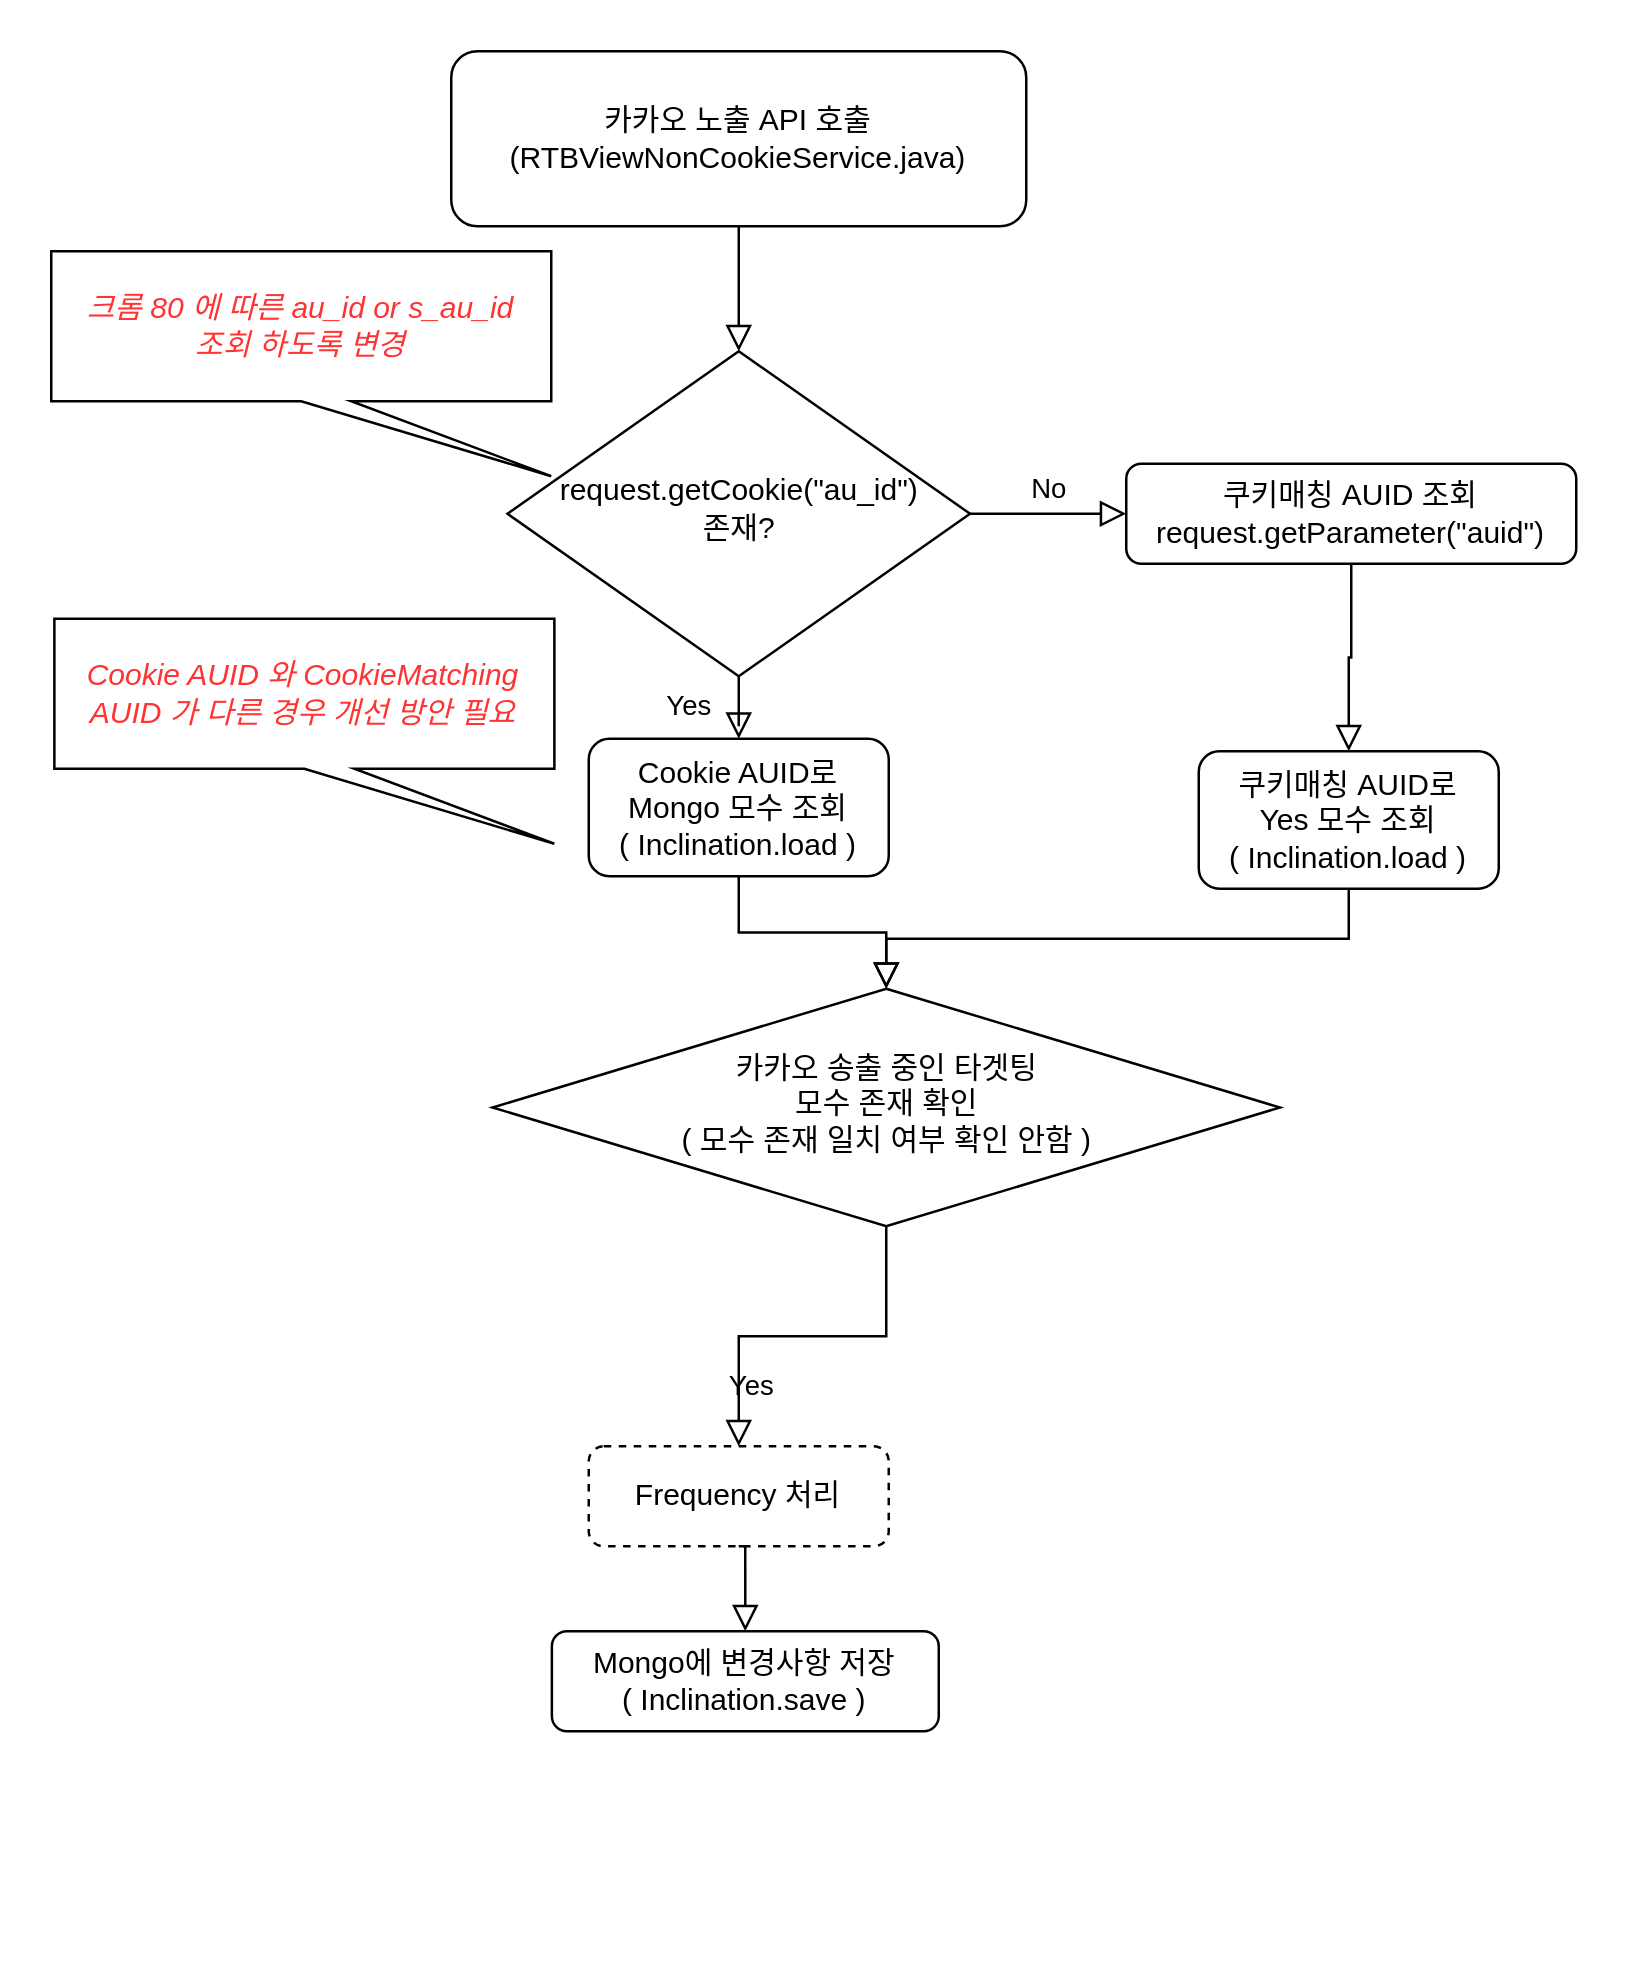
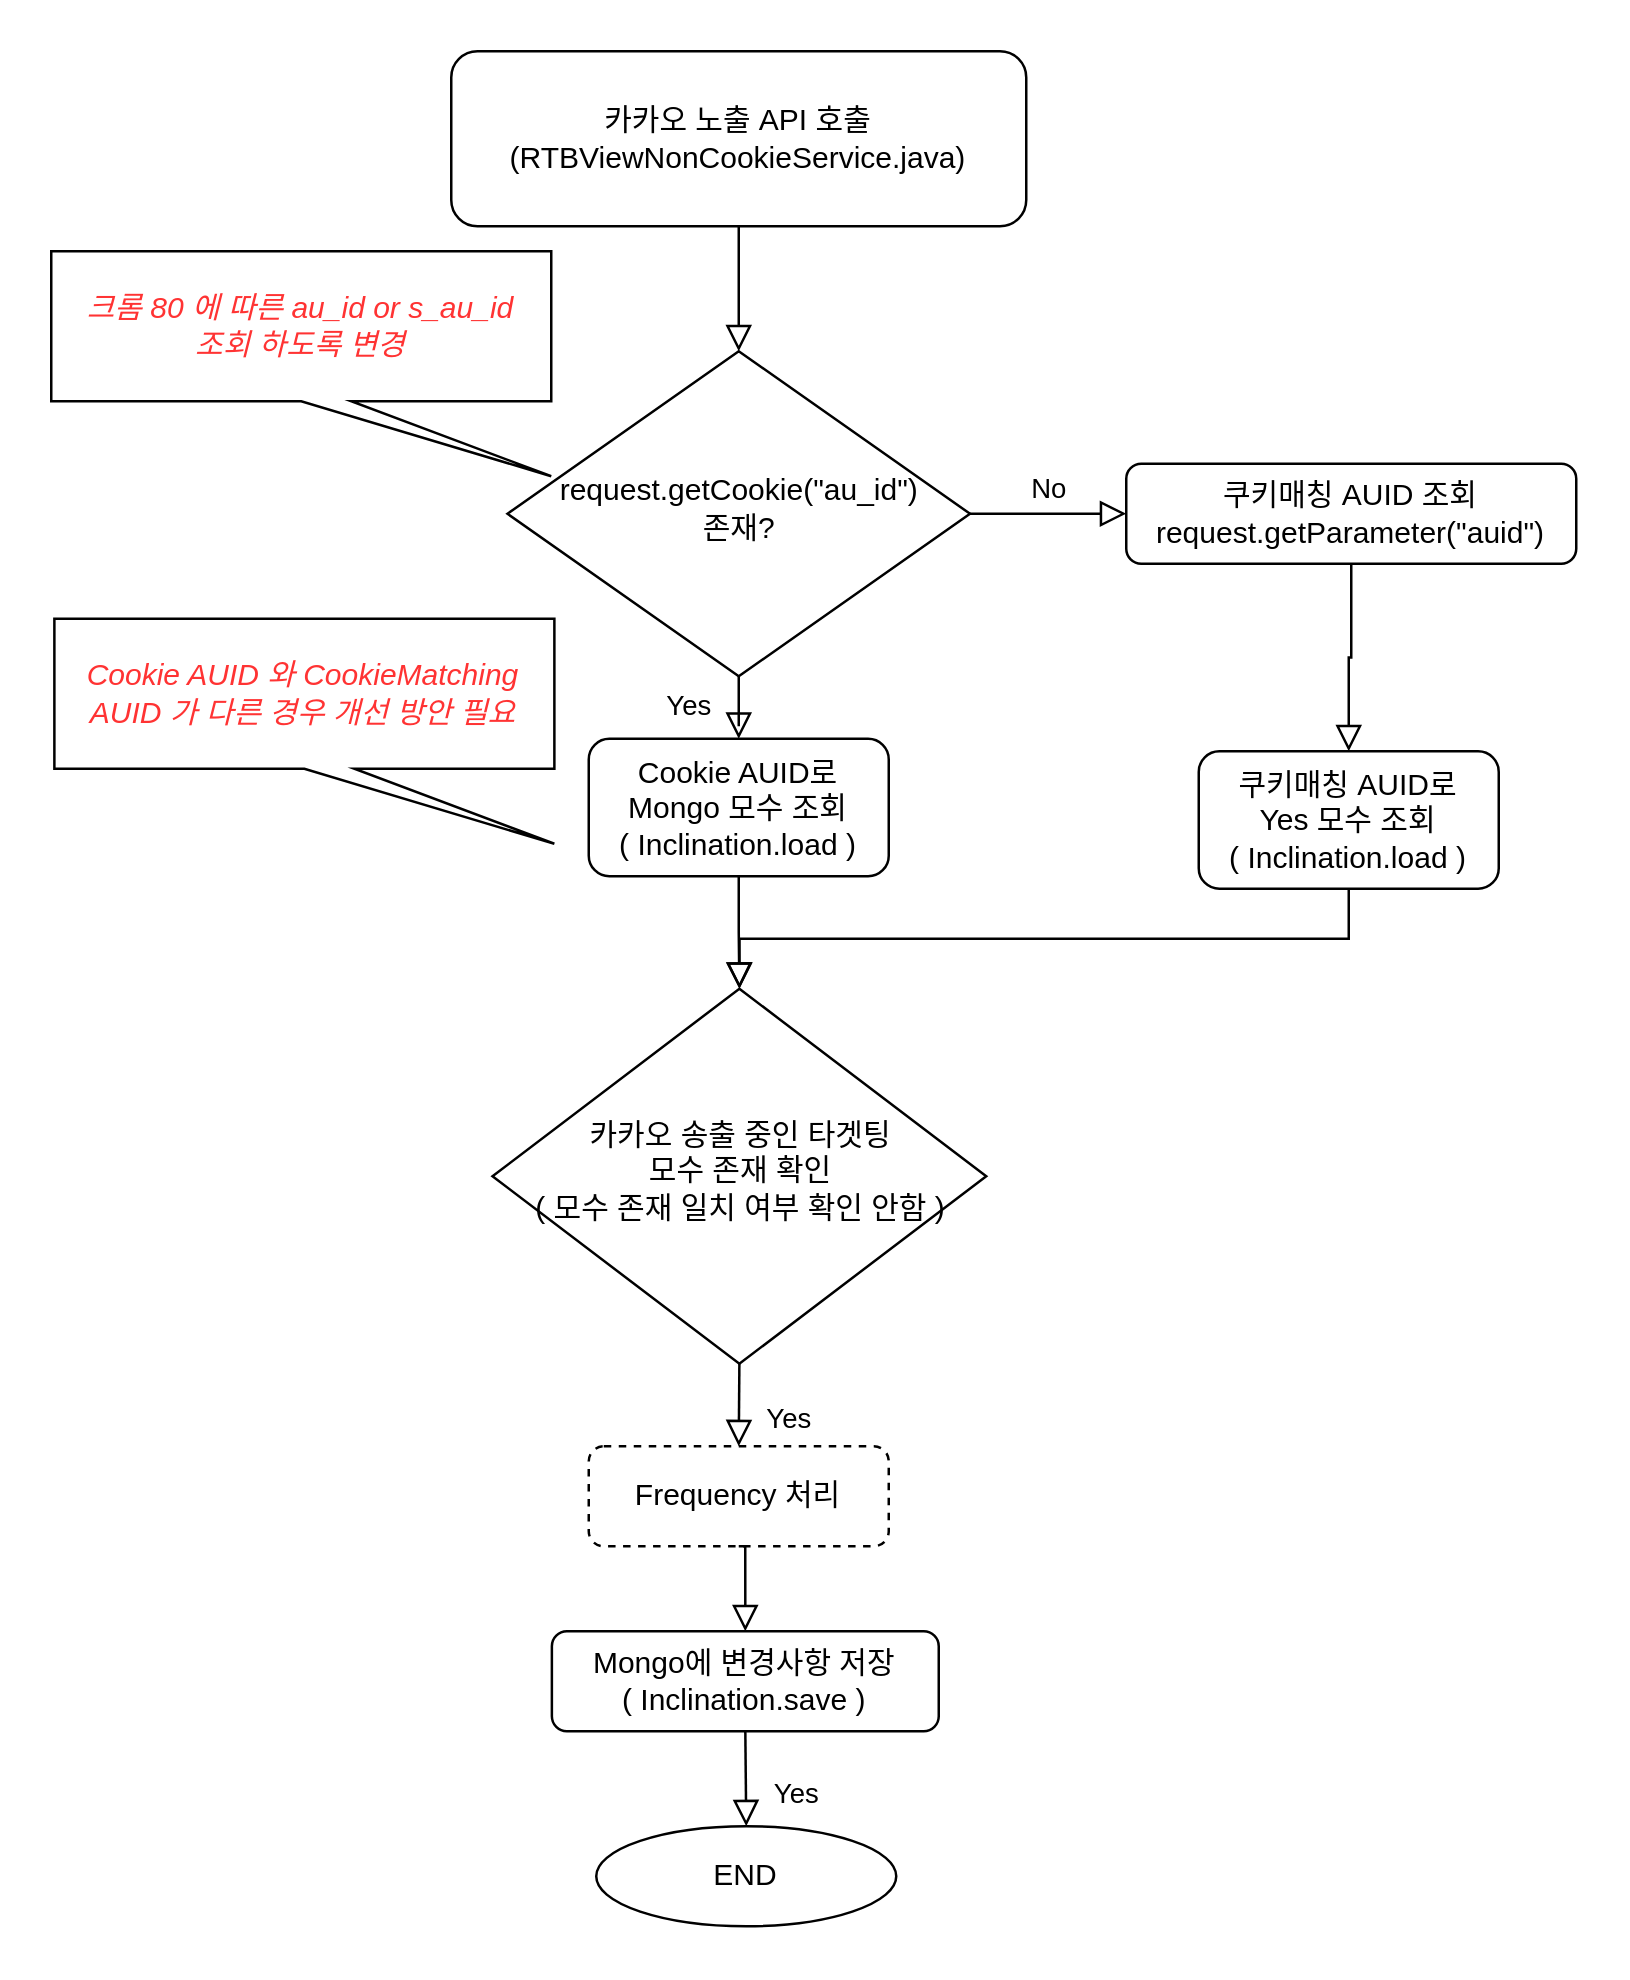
  <mxCell id="0" />
  <mxCell id="1" parent="0" />
  <mxCell id="2" value="" style="rounded=0;html=1;jettySize=auto;orthogonalLoop=1;fontSize=11;endArrow=block;endFill=0;endSize=8;strokeWidth=1;shadow=0;labelBackgroundColor=none;edgeStyle=orthogonalEdgeStyle;" parent="1" source="3" target="6" edge="1"><mxGeometry relative="1" as="geometry" /></mxCell>
  <mxCell id="3" value="카카오 노출 API 호출&lt;br&gt;(RTBViewNonCookieService.java)" style="rounded=1;whiteSpace=wrap;html=1;fontSize=12;glass=0;strokeWidth=1;shadow=0;" parent="1" vertex="1"><mxGeometry x="180" y="20" width="230" height="70" as="geometry" /></mxCell>
  <mxCell id="4" value="Yes" style="rounded=0;html=1;jettySize=auto;orthogonalLoop=1;fontSize=11;endArrow=block;endFill=0;endSize=8;strokeWidth=1;shadow=0;labelBackgroundColor=none;edgeStyle=orthogonalEdgeStyle;entryX=0.5;entryY=0;entryDx=0;entryDy=0;" parent="1" source="6" target="9" edge="1"><mxGeometry y="20" relative="1" as="geometry"><mxPoint as="offset" /><mxPoint x="295.029" y="290.023" as="targetPoint" /></mxGeometry></mxCell>
  <mxCell id="5" value="No" style="edgeStyle=orthogonalEdgeStyle;rounded=0;html=1;jettySize=auto;orthogonalLoop=1;fontSize=11;endArrow=block;endFill=0;endSize=8;strokeWidth=1;shadow=0;labelBackgroundColor=none;" parent="1" source="6" target="7" edge="1"><mxGeometry y="10" relative="1" as="geometry"><mxPoint as="offset" /></mxGeometry></mxCell>
  <mxCell id="6" value="request.getCookie(&quot;au_id&quot;)&lt;br&gt;존재?" style="rhombus;whiteSpace=wrap;html=1;shadow=0;fontFamily=Helvetica;fontSize=12;align=center;strokeWidth=1;spacing=6;spacingTop=-4;" parent="1" vertex="1"><mxGeometry x="202.5" y="140" width="185" height="130" as="geometry" /></mxCell>
  <mxCell id="7" value="쿠키매칭 AUID 조회&lt;br&gt;request.getParameter(&quot;auid&quot;)" style="rounded=1;whiteSpace=wrap;html=1;fontSize=12;glass=0;strokeWidth=1;shadow=0;" parent="1" vertex="1"><mxGeometry x="450" y="185" width="180" height="40" as="geometry" /></mxCell>
  <mxCell id="8" value="" style="rounded=0;html=1;jettySize=auto;orthogonalLoop=1;fontSize=11;endArrow=block;endFill=0;endSize=8;strokeWidth=1;shadow=0;labelBackgroundColor=none;edgeStyle=orthogonalEdgeStyle;exitX=0.5;exitY=1;exitDx=0;exitDy=0;entryX=0.5;entryY=0;entryDx=0;entryDy=0;" parent="1" source="9" target="10" edge="1"><mxGeometry x="0.333" y="20" relative="1" as="geometry"><mxPoint as="offset" /><mxPoint x="295.029" y="369.977" as="sourcePoint" /><mxPoint x="295" y="400" as="targetPoint" /></mxGeometry></mxCell>
  <mxCell id="9" value="Cookie AUID로&lt;br&gt;Mongo 모수 조회&lt;br&gt;( Inclination.load )" style="rounded=1;whiteSpace=wrap;html=1;fontSize=12;glass=0;strokeWidth=1;shadow=0;" vertex="1" parent="1"><mxGeometry x="235" y="295" width="120" height="55" as="geometry" /></mxCell>
- <mxCell id="10" value="카카오 송출 중인 타겟팅&lt;br&gt;모수 존재 확인&lt;br&gt;( 모수 존재 일치 여부 확인 안함 )" style="rhombus;whiteSpace=wrap;html=1;shadow=0;fontFamily=Helvetica;fontSize=12;align=center;strokeWidth=1;spacing=6;spacingTop=-4;" vertex="1" parent="1"><mxGeometry x="196.5" y="395" width="315" height="95" as="geometry" /></mxCell>
+ <mxCell id="10" value="카카오 송출 중인 타겟팅&lt;br&gt;모수 존재 확인&lt;br&gt;( 모수 존재 일치 여부 확인 안함 )" style="rhombus;whiteSpace=wrap;html=1;shadow=0;fontFamily=Helvetica;fontSize=12;align=center;strokeWidth=1;spacing=6;spacingTop=-4;" vertex="1" parent="1"><mxGeometry x="196.5" y="395" width="197.5" height="150" as="geometry" /></mxCell>
  <mxCell id="11" value="Frequency 처리" style="rounded=1;whiteSpace=wrap;html=1;fontSize=12;glass=0;strokeWidth=1;shadow=0;dashed=1;" vertex="1" parent="1"><mxGeometry x="235" y="578" width="120" height="40" as="geometry" /></mxCell>
  <mxCell id="12" value="Yes" style="rounded=0;html=1;jettySize=auto;orthogonalLoop=1;fontSize=11;endArrow=block;endFill=0;endSize=8;strokeWidth=1;shadow=0;labelBackgroundColor=none;edgeStyle=orthogonalEdgeStyle;exitX=0.5;exitY=1;exitDx=0;exitDy=0;entryX=0.5;entryY=0;entryDx=0;entryDy=0;" edge="1" parent="1" source="10" target="11"><mxGeometry x="0.333" y="20" relative="1" as="geometry"><mxPoint as="offset" /><mxPoint x="305" y="370" as="sourcePoint" /><mxPoint x="305" y="410" as="targetPoint" /></mxGeometry></mxCell>
  <mxCell id="13" value="쿠키매칭 AUID로&lt;br&gt;Yes 모수 조회&lt;br&gt;( Inclination.load )" style="rounded=1;whiteSpace=wrap;html=1;fontSize=12;glass=0;strokeWidth=1;shadow=0;" vertex="1" parent="1"><mxGeometry x="479" y="300" width="120" height="55" as="geometry" /></mxCell>
  <mxCell id="14" value="" style="rounded=0;html=1;jettySize=auto;orthogonalLoop=1;fontSize=11;endArrow=block;endFill=0;endSize=8;strokeWidth=1;shadow=0;labelBackgroundColor=none;edgeStyle=orthogonalEdgeStyle;entryX=0.5;entryY=0;entryDx=0;entryDy=0;exitX=0.5;exitY=1;exitDx=0;exitDy=0;" edge="1" parent="1" source="7" target="13"><mxGeometry y="20" relative="1" as="geometry"><mxPoint as="offset" /><mxPoint x="305.029" y="279.98" as="sourcePoint" /><mxPoint x="305" y="315" as="targetPoint" /></mxGeometry></mxCell>
  <mxCell id="15" value="" style="rounded=0;html=1;jettySize=auto;orthogonalLoop=1;fontSize=11;endArrow=block;endFill=0;endSize=8;strokeWidth=1;shadow=0;labelBackgroundColor=none;edgeStyle=orthogonalEdgeStyle;exitX=0.5;exitY=1;exitDx=0;exitDy=0;" edge="1" parent="1" source="13" target="10"><mxGeometry y="20" relative="1" as="geometry"><mxPoint as="offset" /><mxPoint x="305.029" y="279.98" as="sourcePoint" /><mxPoint x="305" y="315" as="targetPoint" /></mxGeometry></mxCell>
  <mxCell id="16" value="Mongo에 변경사항 저장&lt;br&gt;( Inclination.save )" style="rounded=1;whiteSpace=wrap;html=1;fontSize=12;glass=0;strokeWidth=1;shadow=0;" vertex="1" parent="1"><mxGeometry x="220.25" y="652" width="154.75" height="40" as="geometry" /></mxCell>
  <mxCell id="17" value="" style="rounded=0;html=1;jettySize=auto;orthogonalLoop=1;fontSize=11;endArrow=block;endFill=0;endSize=8;strokeWidth=1;shadow=0;labelBackgroundColor=none;edgeStyle=orthogonalEdgeStyle;exitX=0.5;exitY=1;exitDx=0;exitDy=0;entryX=0.5;entryY=0;entryDx=0;entryDy=0;" edge="1" parent="1" source="11" target="16"><mxGeometry x="0.333" y="20" relative="1" as="geometry"><mxPoint as="offset" /><mxPoint x="305.25" y="554" as="sourcePoint" /><mxPoint x="305" y="588" as="targetPoint" /></mxGeometry></mxCell>
+ <mxCell id="18" value="END" style="ellipse;whiteSpace=wrap;html=1;" vertex="1" parent="1"><mxGeometry x="238" y="730" width="120" height="40" as="geometry" /></mxCell>
+ <mxCell id="19" value="Yes" style="rounded=0;html=1;jettySize=auto;orthogonalLoop=1;fontSize=11;endArrow=block;endFill=0;endSize=8;strokeWidth=1;shadow=0;labelBackgroundColor=none;edgeStyle=orthogonalEdgeStyle;exitX=0.5;exitY=1;exitDx=0;exitDy=0;entryX=0.5;entryY=0;entryDx=0;entryDy=0;" edge="1" parent="1" source="16" target="18"><mxGeometry x="0.333" y="20" relative="1" as="geometry"><mxPoint as="offset" /><mxPoint x="297.75" y="700" as="sourcePoint" /><mxPoint x="297.5" y="734" as="targetPoint" /></mxGeometry></mxCell>
  <mxCell id="20" value="&lt;i&gt;&lt;font color=&quot;#ff3333&quot;&gt;크롬 80 에 따른 au_id or s_au_id&lt;br&gt;조회 하도록 변경&lt;/font&gt;&lt;/i&gt;" style="shape=callout;whiteSpace=wrap;html=1;perimeter=calloutPerimeter;position2=1;" vertex="1" parent="1"><mxGeometry y="100" width="200" height="90" as="geometry" x="20" /></mxCell>
  <mxCell id="21" value="&lt;font color=&quot;#ff3333&quot;&gt;&lt;i&gt;Cookie AUID 와 CookieMatching AUID 가 다른 경우 개선 방안 필요&lt;/i&gt;&lt;/font&gt;" style="shape=callout;whiteSpace=wrap;html=1;perimeter=calloutPerimeter;position2=1;" vertex="1" parent="1"><mxGeometry x="21.25" y="247" width="200" height="90" as="geometry" /></mxCell>
